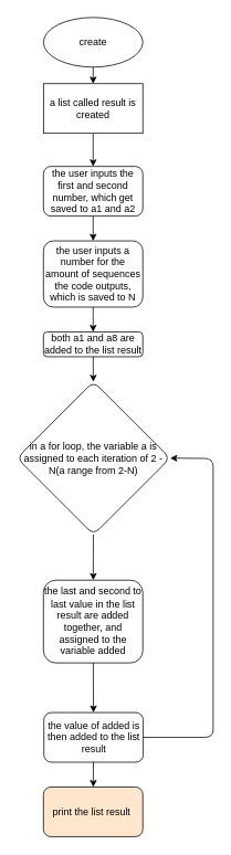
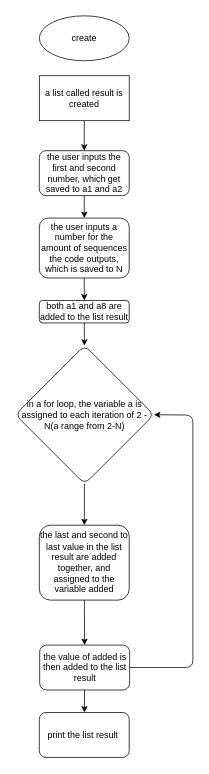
  <mxCell id="0" />
  <mxCell id="1" parent="0" />
- <mxCell id="2" value="" style="edgeStyle=none;html=1;" edge="1" parent="1" source="3" target="5"><mxGeometry relative="1" as="geometry" /></mxCell>
  <mxCell id="3" value="create" style="ellipse;whiteSpace=wrap;html=1;" vertex="1" parent="1"><mxGeometry x="52" y="20" width="120" height="60" as="geometry" /></mxCell>
  <mxCell id="4" value="" style="edgeStyle=none;html=1;" edge="1" parent="1" source="5" target="7"><mxGeometry relative="1" as="geometry" /></mxCell>
  <mxCell id="5" value="a list called result is created" style="whiteSpace=wrap;html=1;rounded=0;" vertex="1" parent="1"><mxGeometry x="52" y="100" width="120" height="60" as="geometry" /></mxCell>
  <mxCell id="6" value="" style="edgeStyle=none;html=1;" edge="1" parent="1" source="7" target="9"><mxGeometry relative="1" as="geometry" /></mxCell>
  <mxCell id="7" value="the user inputs the first and second number, which get saved to a1 and a2" style="rounded=1;whiteSpace=wrap;html=1;" vertex="1" parent="1"><mxGeometry x="52" y="200" width="120" height="60" as="geometry" /></mxCell>
  <mxCell id="8" value="" style="edgeStyle=none;html=1;" edge="1" parent="1" source="9" target="11"><mxGeometry relative="1" as="geometry" /></mxCell>
  <mxCell id="9" value="the user inputs a number for the amount of sequences the code outputs, which is saved to N" style="rounded=1;whiteSpace=wrap;html=1;" vertex="1" parent="1"><mxGeometry x="52" y="290" width="120" height="80" as="geometry" /></mxCell>
  <mxCell id="10" value="" style="edgeStyle=none;html=1;" edge="1" parent="1" source="11" target="13"><mxGeometry relative="1" as="geometry" /></mxCell>
  <mxCell id="11" value="both a1 and a8 are added to the list result" style="rounded=1;whiteSpace=wrap;html=1;" vertex="1" parent="1"><mxGeometry x="52" y="400" width="120" height="30" as="geometry" /></mxCell>
  <mxCell id="12" value="" style="edgeStyle=none;html=1;" edge="1" parent="1" source="13" target="15"><mxGeometry relative="1" as="geometry" /></mxCell>
  <mxCell id="13" value="in a for loop, the variable a is assigned to each iteration of 2 - N(a range from 2-N)" style="rhombus;whiteSpace=wrap;html=1;rounded=1;" vertex="1" parent="1"><mxGeometry x="20" y="460" width="185" height="185" as="geometry" /></mxCell>
  <mxCell id="14" value="" style="edgeStyle=none;html=1;" edge="1" parent="1" source="15" target="18"><mxGeometry relative="1" as="geometry" /></mxCell>
  <mxCell id="15" value="the last and second to last value in the list result are added together, and assigned to the variable added" style="whiteSpace=wrap;html=1;rounded=1;" vertex="1" parent="1"><mxGeometry x="52" y="700" width="120" height="100" as="geometry" /></mxCell>
  <mxCell id="16" style="edgeStyle=none;html=1;entryX=1;entryY=0.5;entryDx=0;entryDy=0;" edge="1" parent="1" source="18" target="13"><mxGeometry relative="1" as="geometry"><Array as="points"><mxPoint x="257" y="890" /><mxPoint x="257" y="553" /></Array></mxGeometry></mxCell>
  <mxCell id="17" value="" style="edgeStyle=none;html=1;" edge="1" parent="1" source="18" target="19"><mxGeometry relative="1" as="geometry" /></mxCell>
  <mxCell id="18" value="the value of added is then added to the list result" style="whiteSpace=wrap;html=1;rounded=1;" vertex="1" parent="1"><mxGeometry x="52.5" y="860" width="120" height="60" as="geometry" /></mxCell>
- <mxCell id="19" value="print the list result&amp;nbsp;" style="whiteSpace=wrap;html=1;rounded=1;fillColor=#ffe6cc;" vertex="1" parent="1"><mxGeometry x="52" y="950" width="120" height="60" as="geometry" /></mxCell>
+ <mxCell id="19" value="print the list result&amp;nbsp;" style="whiteSpace=wrap;html=1;rounded=1;" vertex="1" parent="1"><mxGeometry x="52" y="950" width="120" height="60" as="geometry" /></mxCell>
